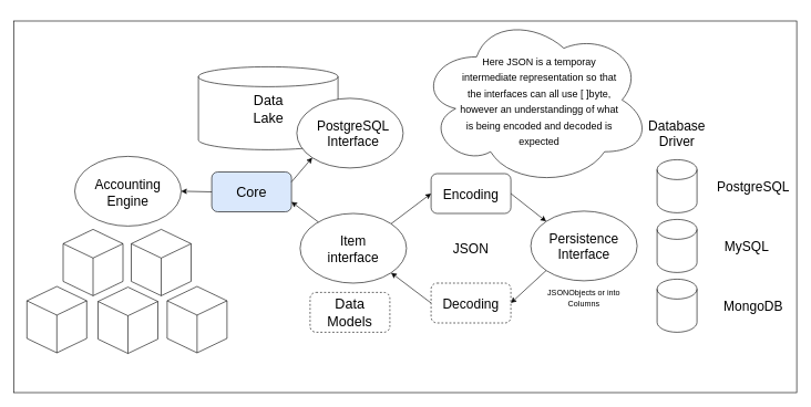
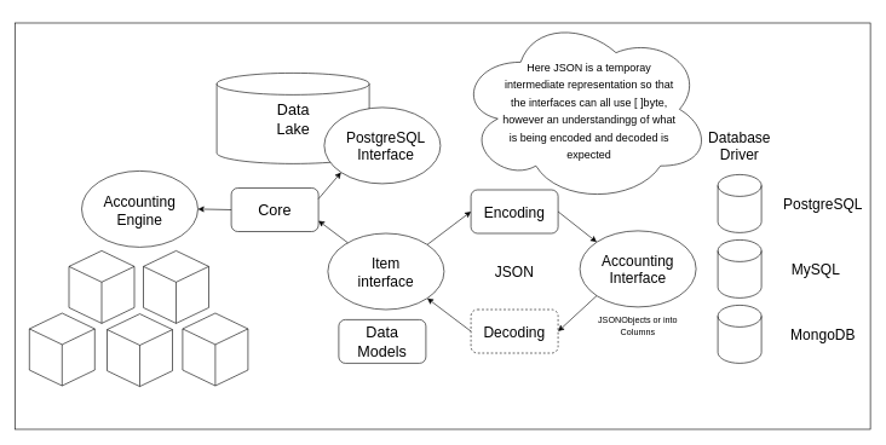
  <mxCell id="0" />
  <mxCell id="1" parent="0" />
  <mxCell id="2" value="" style="rounded=0;whiteSpace=wrap;html=1;fontSize=21;" vertex="1" parent="1"><mxGeometry x="20" y="31" width="1178" height="560" as="geometry" /></mxCell>
  <mxCell id="3" value="" style="shape=cylinder3;whiteSpace=wrap;html=1;boundedLbl=1;backgroundOutline=1;size=15;" vertex="1" parent="1"><mxGeometry x="988" y="240" width="60" height="80" as="geometry" /></mxCell>
  <mxCell id="4" value="" style="shape=cylinder3;whiteSpace=wrap;html=1;boundedLbl=1;backgroundOutline=1;size=15;" vertex="1" parent="1"><mxGeometry x="988" y="330" width="60" height="80" as="geometry" /></mxCell>
  <mxCell id="5" value="" style="shape=cylinder3;whiteSpace=wrap;html=1;boundedLbl=1;backgroundOutline=1;size=15;" vertex="1" parent="1"><mxGeometry x="988" y="420" width="60" height="80" as="geometry" /></mxCell>
  <mxCell id="6" value="&lt;font style=&quot;font-size: 20px;&quot;&gt;Database&lt;br&gt;Driver&lt;/font&gt;" style="text;html=1;strokeColor=none;fillColor=none;align=center;verticalAlign=middle;whiteSpace=wrap;rounded=0;" vertex="1" parent="1"><mxGeometry x="958" y="170" width="120" height="60" as="geometry" /></mxCell>
  <mxCell id="7" value="PostgreSQL" style="text;html=1;strokeColor=none;fillColor=none;align=center;verticalAlign=middle;whiteSpace=wrap;rounded=0;fontSize=20;" vertex="1" parent="1"><mxGeometry x="1068" y="265" width="130" height="30" as="geometry" /></mxCell>
  <mxCell id="8" value="MySQL" style="text;html=1;strokeColor=none;fillColor=none;align=center;verticalAlign=middle;whiteSpace=wrap;rounded=0;fontSize=20;" vertex="1" parent="1"><mxGeometry x="1078" y="355" width="90" height="30" as="geometry" /></mxCell>
  <mxCell id="9" value="MongoDB" style="text;html=1;strokeColor=none;fillColor=none;align=center;verticalAlign=middle;whiteSpace=wrap;rounded=0;fontSize=20;" vertex="1" parent="1"><mxGeometry x="1078" y="440" width="110" height="40" as="geometry" /></mxCell>
  <mxCell id="10" value="" style="ellipse;whiteSpace=wrap;html=1;fontSize=20;" vertex="1" parent="1"><mxGeometry x="798" y="317.5" width="160" height="105" as="geometry" /></mxCell>
- <mxCell id="11" value="Persistence&lt;br&gt;Interface" style="text;html=1;strokeColor=none;fillColor=none;align=center;verticalAlign=middle;whiteSpace=wrap;rounded=0;fontSize=20;" vertex="1" parent="1"><mxGeometry x="793" y="340" width="170" height="60" as="geometry" /></mxCell>
+ <mxCell id="11" value="Accounting&lt;br&gt;Interface" style="text;html=1;strokeColor=none;fillColor=none;align=center;verticalAlign=middle;whiteSpace=wrap;rounded=0;fontSize=20;" vertex="1" parent="1"><mxGeometry x="793" y="340" width="170" height="60" as="geometry" /></mxCell>
  <mxCell id="12" value="" style="ellipse;whiteSpace=wrap;html=1;fontSize=20;" vertex="1" parent="1"><mxGeometry x="451" y="321" width="160" height="105" as="geometry" /></mxCell>
  <mxCell id="13" value="Item&lt;br&gt;interface" style="text;html=1;strokeColor=none;fillColor=none;align=center;verticalAlign=middle;whiteSpace=wrap;rounded=0;fontSize=20;" vertex="1" parent="1"><mxGeometry x="446" y="343.5" width="170" height="60" as="geometry" /></mxCell>
  <mxCell id="14" value="Encoding" style="rounded=1;whiteSpace=wrap;html=1;fontSize=20;" vertex="1" parent="1"><mxGeometry x="648" y="261" width="120" height="60" as="geometry" /></mxCell>
  <mxCell id="15" value="Decoding" style="rounded=1;whiteSpace=wrap;html=1;fontSize=20;dashed=1;" vertex="1" parent="1"><mxGeometry x="648" y="426" width="120" height="60" as="geometry" /></mxCell>
  <mxCell id="16" value="" style="endArrow=classic;html=1;rounded=0;fontSize=20;exitX=1;exitY=0;exitDx=0;exitDy=0;entryX=0;entryY=0.5;entryDx=0;entryDy=0;" edge="1" parent="1" source="12" target="14"><mxGeometry width="50" height="50" relative="1" as="geometry"><mxPoint x="688" y="520" as="sourcePoint" /><mxPoint x="738" y="470" as="targetPoint" /></mxGeometry></mxCell>
  <mxCell id="17" value="" style="endArrow=classic;html=1;rounded=0;fontSize=20;exitX=1;exitY=0.5;exitDx=0;exitDy=0;entryX=0;entryY=0;entryDx=0;entryDy=0;" edge="1" parent="1" source="14" target="10"><mxGeometry width="50" height="50" relative="1" as="geometry"><mxPoint x="688" y="520" as="sourcePoint" /><mxPoint x="738" y="470" as="targetPoint" /></mxGeometry></mxCell>
  <mxCell id="18" value="" style="endArrow=classic;html=1;rounded=0;fontSize=20;exitX=0;exitY=0.5;exitDx=0;exitDy=0;entryX=1;entryY=1;entryDx=0;entryDy=0;" edge="1" parent="1" source="15" target="12"><mxGeometry width="50" height="50" relative="1" as="geometry"><mxPoint x="688" y="520" as="sourcePoint" /><mxPoint x="738" y="470" as="targetPoint" /></mxGeometry></mxCell>
  <mxCell id="19" value="" style="endArrow=classic;html=1;rounded=0;fontSize=20;exitX=0;exitY=1;exitDx=0;exitDy=0;entryX=1;entryY=0.5;entryDx=0;entryDy=0;" edge="1" parent="1" source="10" target="15"><mxGeometry width="50" height="50" relative="1" as="geometry"><mxPoint x="688" y="520" as="sourcePoint" /><mxPoint x="738" y="470" as="targetPoint" /></mxGeometry></mxCell>
  <mxCell id="20" value="JSON" style="text;html=1;strokeColor=none;fillColor=none;align=center;verticalAlign=middle;whiteSpace=wrap;rounded=0;fontSize=20;" vertex="1" parent="1"><mxGeometry x="678" y="358.5" width="60" height="30" as="geometry" /></mxCell>
  <mxCell id="21" value="" style="ellipse;shape=cloud;whiteSpace=wrap;html=1;fontSize=15;" vertex="1" parent="1"><mxGeometry x="629" y="20" width="350" height="260" as="geometry" /></mxCell>
  <mxCell id="22" value="&lt;div style=&quot;&quot;&gt;&lt;span style=&quot;font-size: 15px; background-color: initial;&quot;&gt;Here JSON is a temporay intermediate representation so that the interfaces can all use [ ]byte, however an understandingg of what is being encoded and decoded is expected&lt;/span&gt;&lt;/div&gt;" style="text;html=1;strokeColor=none;fillColor=none;align=center;verticalAlign=middle;whiteSpace=wrap;rounded=0;fontSize=20;" vertex="1" parent="1"><mxGeometry x="686" y="62.5" width="250" height="175" as="geometry" /></mxCell>
  <mxCell id="23" value="&lt;font style=&quot;font-size: 12px;&quot;&gt;JSONObjects or into Columns&lt;/font&gt;" style="text;html=1;strokeColor=none;fillColor=none;align=center;verticalAlign=middle;whiteSpace=wrap;rounded=0;fontSize=15;" vertex="1" parent="1"><mxGeometry x="818" y="420" width="120" height="54" as="geometry" /></mxCell>
  <mxCell id="24" value="" style="shape=cylinder3;whiteSpace=wrap;html=1;boundedLbl=1;backgroundOutline=1;size=15;fontSize=12;" vertex="1" parent="1"><mxGeometry x="298" width="210" height="125" as="geometry" y="100" /></mxCell>
  <mxCell id="25" value="" style="ellipse;whiteSpace=wrap;html=1;fontSize=20;" vertex="1" parent="1"><mxGeometry x="446" y="147.5" width="160" height="105" as="geometry" /></mxCell>
  <mxCell id="26" value="PostgreSQL&lt;br&gt;Interface" style="text;html=1;strokeColor=none;fillColor=none;align=center;verticalAlign=middle;whiteSpace=wrap;rounded=0;fontSize=20;" vertex="1" parent="1"><mxGeometry x="446" y="170" width="170" height="60" as="geometry" /></mxCell>
  <mxCell id="27" value="&lt;font style=&quot;font-size: 21px;&quot;&gt;Data&lt;br&gt;Lake&lt;/font&gt;" style="text;html=1;strokeColor=none;fillColor=none;align=center;verticalAlign=middle;whiteSpace=wrap;rounded=0;fontSize=12;" vertex="1" parent="1"><mxGeometry x="335.5" y="136.25" width="135" height="52.5" as="geometry" /></mxCell>
  <mxCell id="28" value="" style="ellipse;whiteSpace=wrap;html=1;fontSize=20;" vertex="1" parent="1"><mxGeometry x="112" y="235" width="160" height="105" as="geometry" /></mxCell>
  <mxCell id="29" value="Accounting&lt;br&gt;Engine" style="text;html=1;strokeColor=none;fillColor=none;align=center;verticalAlign=middle;whiteSpace=wrap;rounded=0;fontSize=20;" vertex="1" parent="1"><mxGeometry x="107" y="258.5" width="170" height="60" as="geometry" /></mxCell>
  <mxCell id="30" value="" style="html=1;whiteSpace=wrap;shape=isoCube2;backgroundOutline=1;isoAngle=15;fontSize=21;" vertex="1" parent="1"><mxGeometry x="197" y="345" width="90" height="100" as="geometry" /></mxCell>
  <mxCell id="31" value="" style="html=1;whiteSpace=wrap;shape=isoCube2;backgroundOutline=1;isoAngle=15;fontSize=21;" vertex="1" parent="1"><mxGeometry x="147" y="432" width="90" height="100" as="geometry" /></mxCell>
  <mxCell id="32" value="" style="html=1;whiteSpace=wrap;shape=isoCube2;backgroundOutline=1;isoAngle=15;fontSize=21;" vertex="1" parent="1"><mxGeometry x="94.5" y="345" width="90" height="100" as="geometry" /></mxCell>
  <mxCell id="33" value="" style="html=1;whiteSpace=wrap;shape=isoCube2;backgroundOutline=1;isoAngle=15;fontSize=21;" vertex="1" parent="1"><mxGeometry x="251" y="431" width="90" height="100" as="geometry" /></mxCell>
  <mxCell id="34" value="" style="html=1;whiteSpace=wrap;shape=isoCube2;backgroundOutline=1;isoAngle=15;fontSize=21;" vertex="1" parent="1"><mxGeometry x="40" y="431" width="90" height="100" as="geometry" /></mxCell>
- <mxCell id="35" value="Core" style="rounded=1;whiteSpace=wrap;html=1;fontSize=21;fillColor=#dae8fc;" vertex="1" parent="1"><mxGeometry x="318" y="258.5" width="120" height="60" as="geometry" /></mxCell>
+ <mxCell id="35" value="Core" style="rounded=1;whiteSpace=wrap;html=1;fontSize=21;" vertex="1" parent="1"><mxGeometry x="318" y="258.5" width="120" height="60" as="geometry" /></mxCell>
  <mxCell id="36" value="" style="endArrow=classic;html=1;rounded=0;fontSize=21;entryX=1;entryY=0.75;entryDx=0;entryDy=0;" edge="1" parent="1" source="12" target="35"><mxGeometry width="50" height="50" relative="1" as="geometry"><mxPoint x="438" y="300" as="sourcePoint" /><mxPoint x="488" y="250" as="targetPoint" /></mxGeometry></mxCell>
  <mxCell id="37" value="" style="endArrow=classic;html=1;rounded=0;fontSize=21;exitX=1;exitY=0.25;exitDx=0;exitDy=0;entryX=0;entryY=1;entryDx=0;entryDy=0;" edge="1" parent="1" source="35" target="25"><mxGeometry width="50" height="50" relative="1" as="geometry"><mxPoint x="438" y="300" as="sourcePoint" /><mxPoint x="488" y="250" as="targetPoint" /></mxGeometry></mxCell>
  <mxCell id="38" value="" style="endArrow=classic;html=1;rounded=0;fontSize=21;entryX=1;entryY=0.5;entryDx=0;entryDy=0;exitX=0;exitY=0.5;exitDx=0;exitDy=0;" edge="1" parent="1" source="35" target="28"><mxGeometry width="50" height="50" relative="1" as="geometry"><mxPoint x="298" y="340" as="sourcePoint" /><mxPoint x="488" y="250" as="targetPoint" /></mxGeometry></mxCell>
- <mxCell id="39" value="Data&lt;br&gt;Models" style="rounded=1;whiteSpace=wrap;html=1;fontSize=21;dashed=1;" vertex="1" parent="1"><mxGeometry x="466" y="440" width="120" height="60" as="geometry" /></mxCell>
+ <mxCell id="39" value="Data&lt;br&gt;Models" style="rounded=1;whiteSpace=wrap;html=1;fontSize=21;" vertex="1" parent="1"><mxGeometry x="466" y="440" width="120" height="60" as="geometry" /></mxCell>
